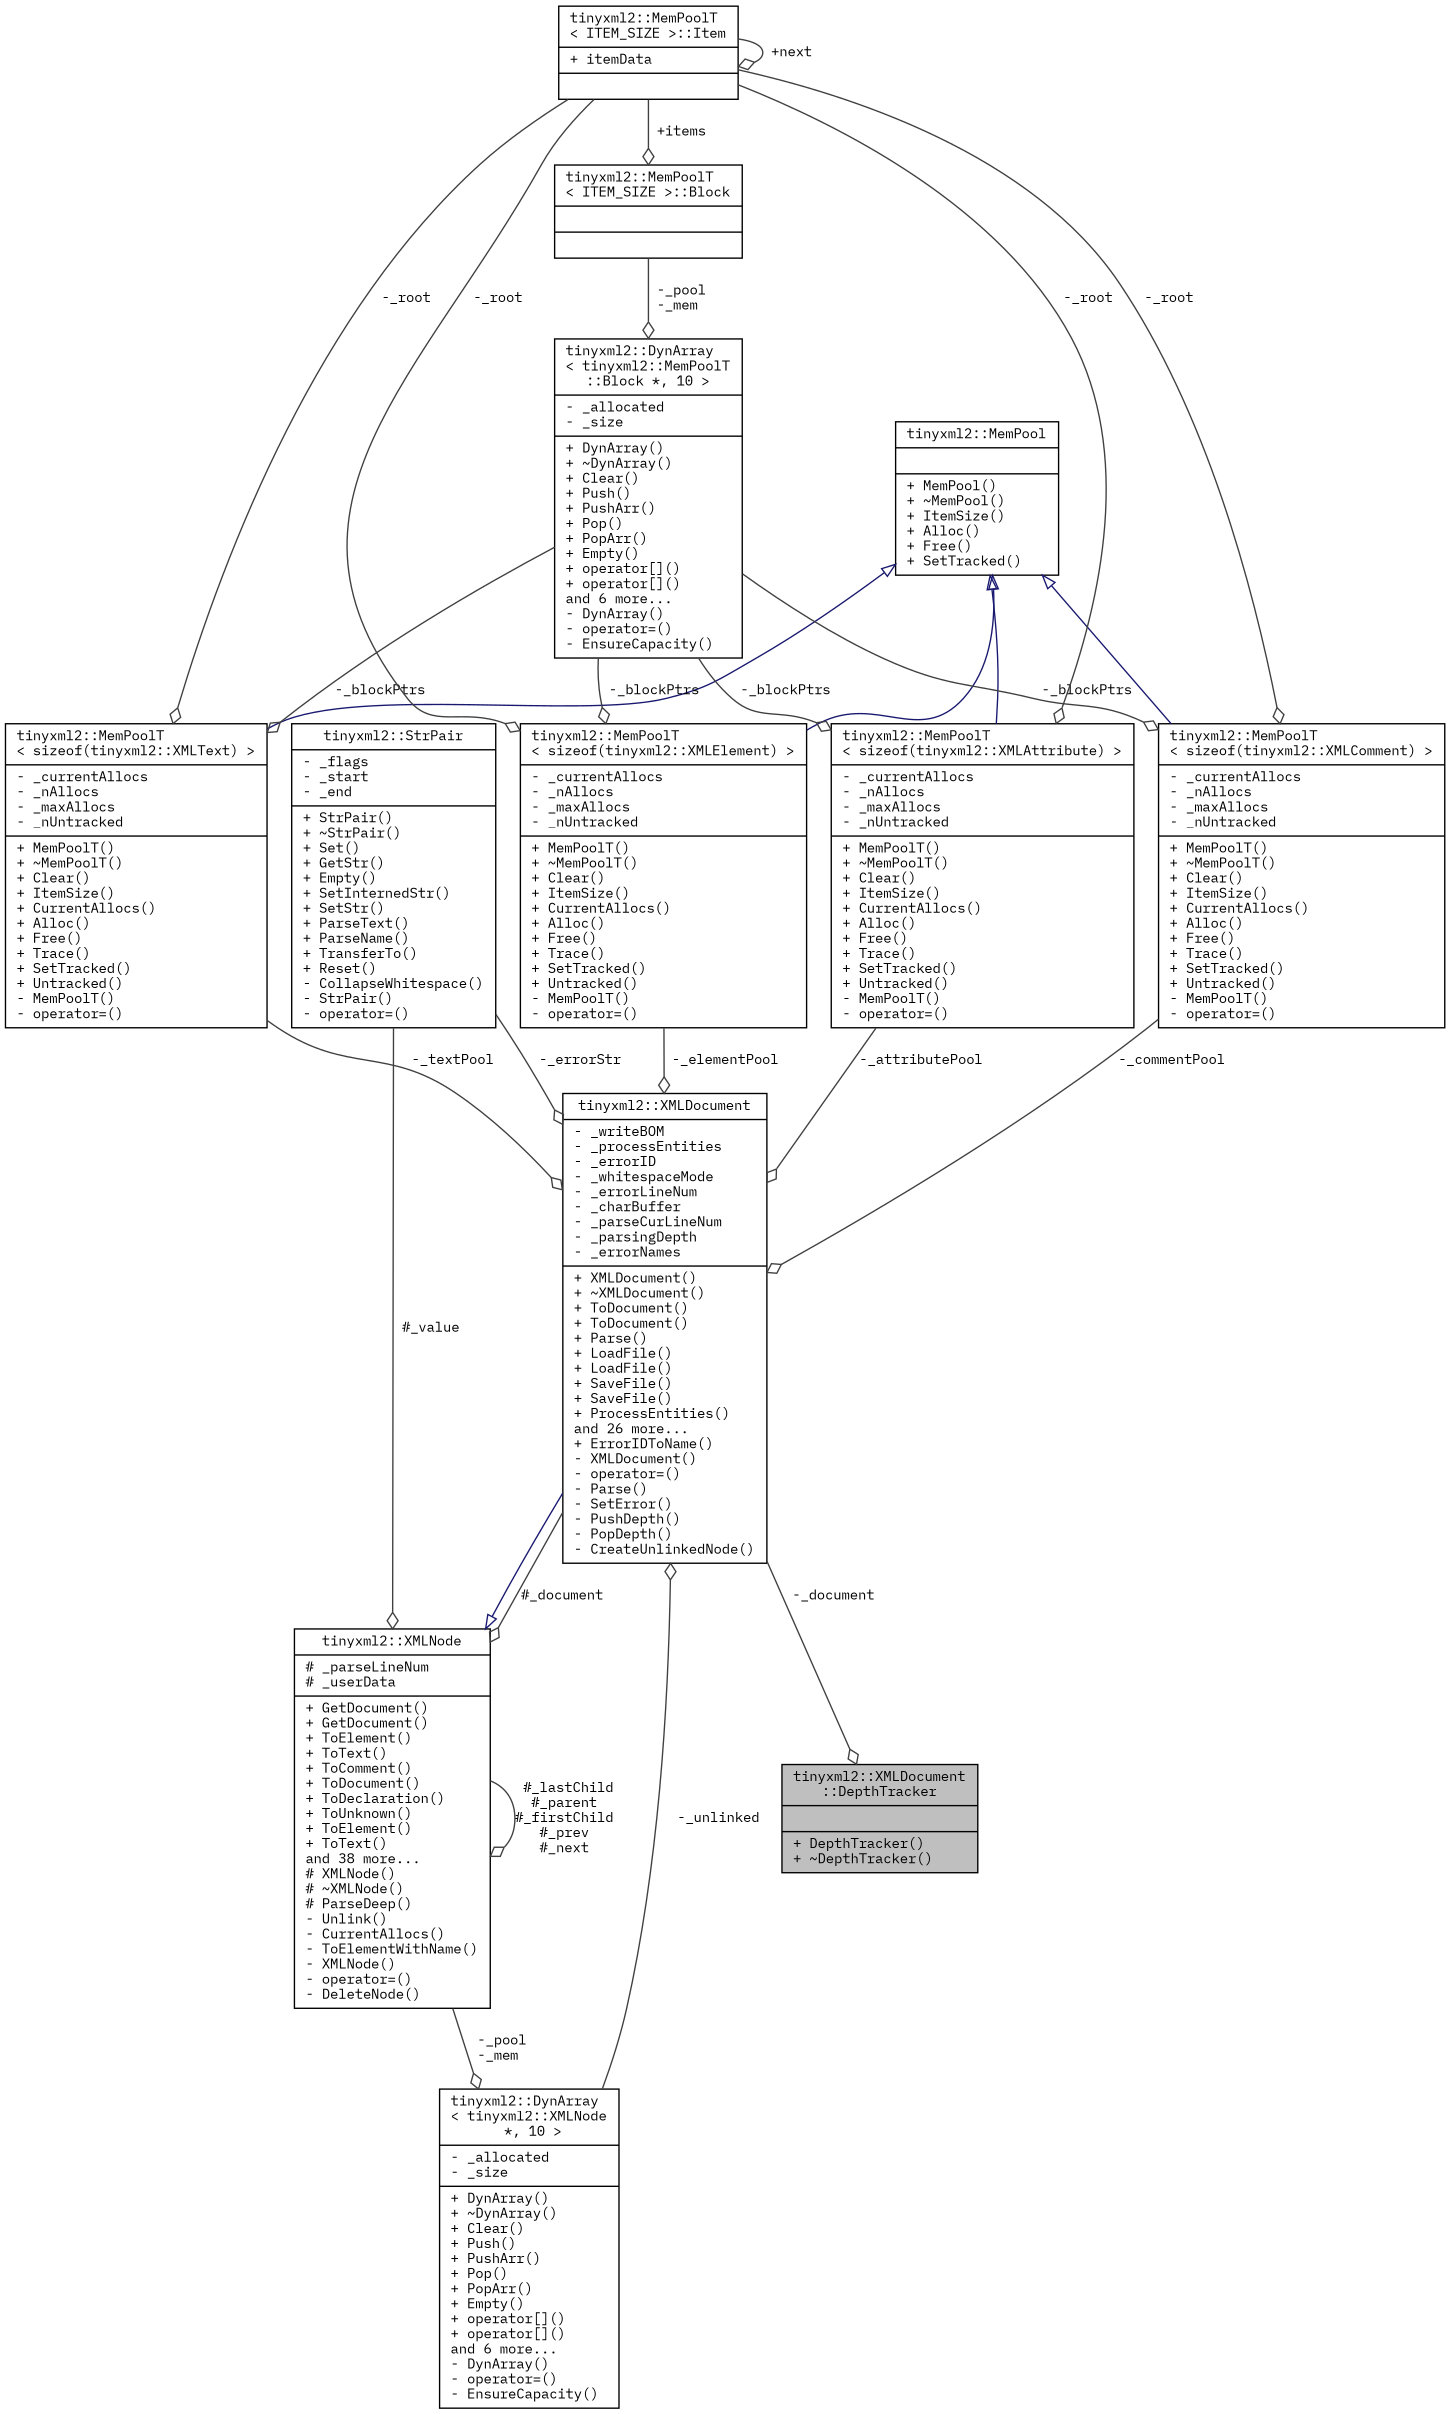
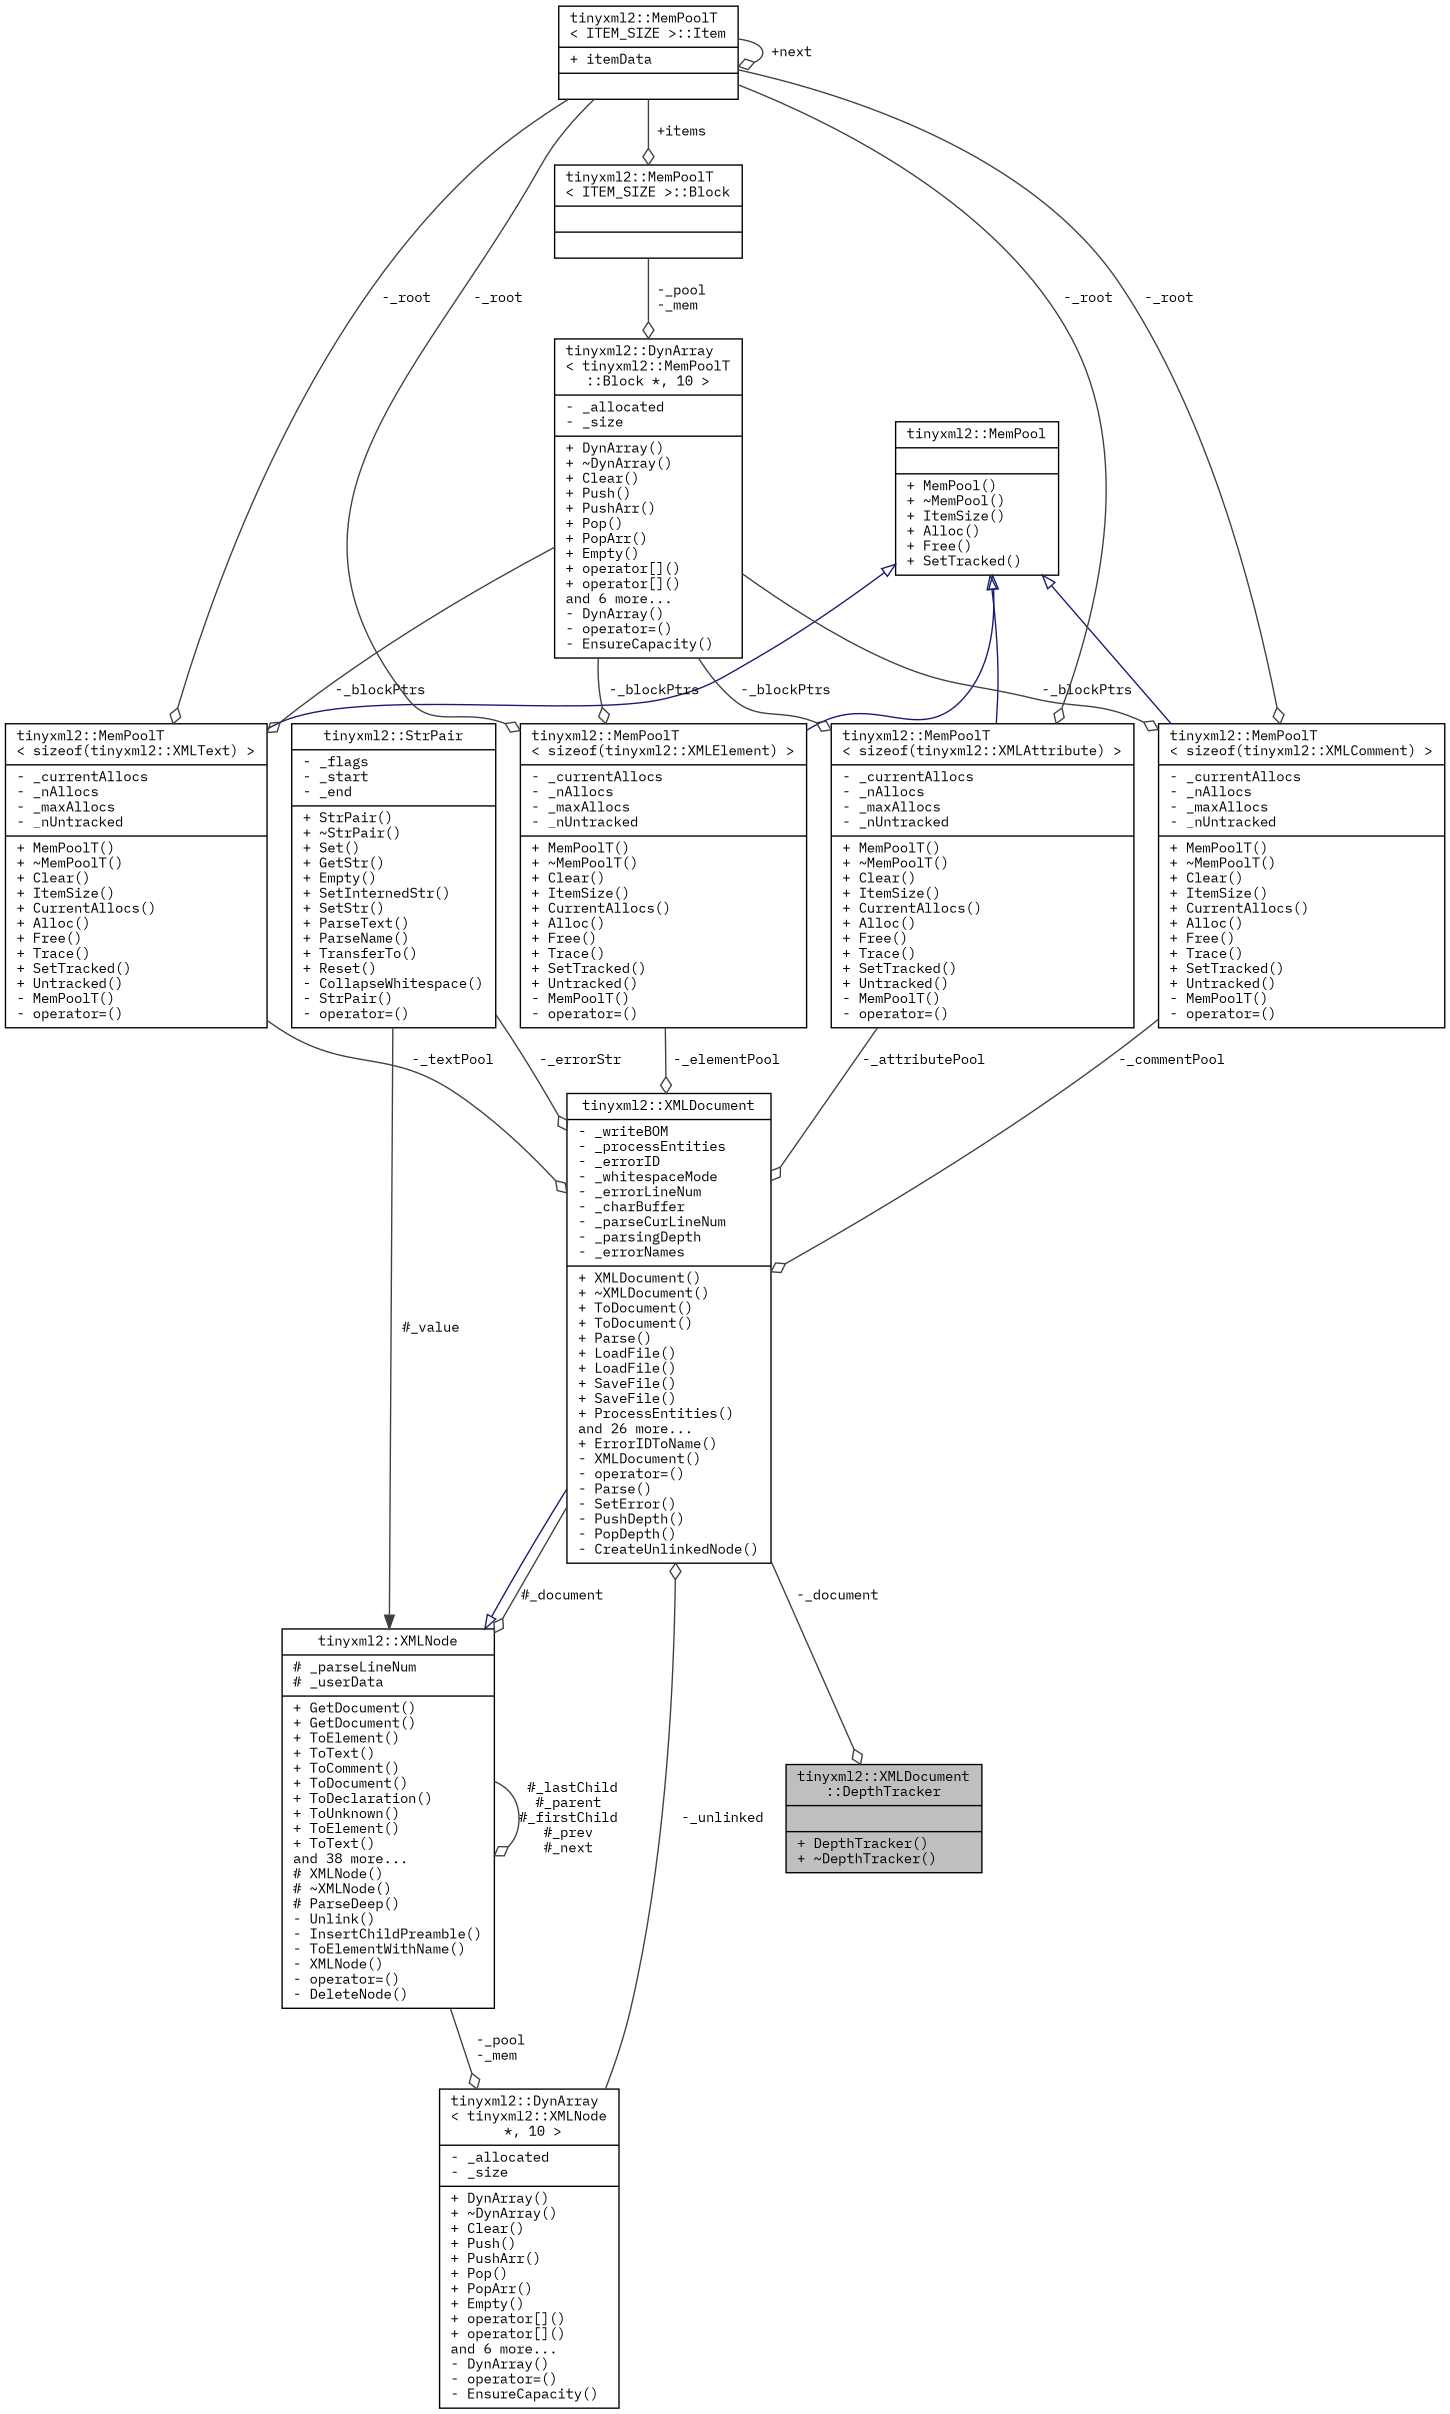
  digraph {
    fontname="IBM Plex Mono"
    node [color=black fillcolor=white fontname="IBM Plex Mono" fontsize=10 shape=record style=filled]
    edge [arrowhead=odiamond color=grey25 fontname="IBM Plex Mono" fontsize=10 labelfontname=Helvetica labelfontsize=10 style=solid]
    n1 [fillcolor=grey75 fontcolor=black height=0.2 label="{tinyxml2::XMLDocument\l::DepthTracker\n||+ DepthTracker()\l+ ~DepthTracker()\l}" width=0.4]
    n2 [height=0.2 label="{tinyxml2::XMLDocument\n|- _writeBOM\l- _processEntities\l- _errorID\l- _whitespaceMode\l- _errorLineNum\l- _charBuffer\l- _parseCurLineNum\l- _parsingDepth\l- _errorNames\l|+ XMLDocument()\l+ ~XMLDocument()\l+ ToDocument()\l+ ToDocument()\l+ Parse()\l+ LoadFile()\l+ LoadFile()\l+ SaveFile()\l+ SaveFile()\l+ ProcessEntities()\land 26 more...\l+ ErrorIDToName()\l- XMLDocument()\l- operator=()\l- Parse()\l- SetError()\l- PushDepth()\l- PopDepth()\l- CreateUnlinkedNode()\l}" width=0.4]
-   n3 [height=0.2 label="{tinyxml2::XMLNode\n|# _parseLineNum\l# _userData\l|+ GetDocument()\l+ GetDocument()\l+ ToElement()\l+ ToText()\l+ ToComment()\l+ ToDocument()\l+ ToDeclaration()\l+ ToUnknown()\l+ ToElement()\l+ ToText()\land 38 more...\l# XMLNode()\l# ~XMLNode()\l# ParseDeep()\l- Unlink()\l- CurrentAllocs()\l- ToElementWithName()\l- XMLNode()\l- operator=()\l- DeleteNode()\l}" width=0.4]
+   n3 [height=0.2 label="{tinyxml2::XMLNode\n|# _parseLineNum\l# _userData\l|+ GetDocument()\l+ GetDocument()\l+ ToElement()\l+ ToText()\l+ ToComment()\l+ ToDocument()\l+ ToDeclaration()\l+ ToUnknown()\l+ ToElement()\l+ ToText()\land 38 more...\l# XMLNode()\l# ~XMLNode()\l# ParseDeep()\l- Unlink()\l- InsertChildPreamble()\l- ToElementWithName()\l- XMLNode()\l- operator=()\l- DeleteNode()\l}" width=0.4]
    n4 [height=0.2 label="{tinyxml2::DynArray\l\< tinyxml2::XMLNode\l *, 10 \>\n|- _allocated\l- _size\l|+ DynArray()\l+ ~DynArray()\l+ Clear()\l+ Push()\l+ PushArr()\l+ Pop()\l+ PopArr()\l+ Empty()\l+ operator[]()\l+ operator[]()\land 6 more...\l- DynArray()\l- operator=()\l- EnsureCapacity()\l}" width=0.4]
    n5 [height=0.2 label="{tinyxml2::StrPair\n|- _flags\l- _start\l- _end\l|+ StrPair()\l+ ~StrPair()\l+ Set()\l+ GetStr()\l+ Empty()\l+ SetInternedStr()\l+ SetStr()\l+ ParseText()\l+ ParseName()\l+ TransferTo()\l+ Reset()\l- CollapseWhitespace()\l- StrPair()\l- operator=()\l}" width=0.4]
    n6 [height=0.2 label="{tinyxml2::MemPool\n||+ MemPool()\l+ ~MemPool()\l+ ItemSize()\l+ Alloc()\l+ Free()\l+ SetTracked()\l}" width=0.4]
    n7 [height=0.2 label="{tinyxml2::MemPoolT\l\< sizeof(tinyxml2::XMLText) \>\n|- _currentAllocs\l- _nAllocs\l- _maxAllocs\l- _nUntracked\l|+ MemPoolT()\l+ ~MemPoolT()\l+ Clear()\l+ ItemSize()\l+ CurrentAllocs()\l+ Alloc()\l+ Free()\l+ Trace()\l+ SetTracked()\l+ Untracked()\l- MemPoolT()\l- operator=()\l}" width=0.4]
    n8 [height=0.2 label="{tinyxml2::MemPoolT\l\< sizeof(tinyxml2::XMLComment) \>\n|- _currentAllocs\l- _nAllocs\l- _maxAllocs\l- _nUntracked\l|+ MemPoolT()\l+ ~MemPoolT()\l+ Clear()\l+ ItemSize()\l+ CurrentAllocs()\l+ Alloc()\l+ Free()\l+ Trace()\l+ SetTracked()\l+ Untracked()\l- MemPoolT()\l- operator=()\l}" width=0.4]
    n9 [height=0.2 label="{tinyxml2::MemPoolT\l\< sizeof(tinyxml2::XMLElement) \>\n|- _currentAllocs\l- _nAllocs\l- _maxAllocs\l- _nUntracked\l|+ MemPoolT()\l+ ~MemPoolT()\l+ Clear()\l+ ItemSize()\l+ CurrentAllocs()\l+ Alloc()\l+ Free()\l+ Trace()\l+ SetTracked()\l+ Untracked()\l- MemPoolT()\l- operator=()\l}" width=0.4]
    n10 [height=0.2 label="{tinyxml2::MemPoolT\l\< sizeof(tinyxml2::XMLAttribute) \>\n|- _currentAllocs\l- _nAllocs\l- _maxAllocs\l- _nUntracked\l|+ MemPoolT()\l+ ~MemPoolT()\l+ Clear()\l+ ItemSize()\l+ CurrentAllocs()\l+ Alloc()\l+ Free()\l+ Trace()\l+ SetTracked()\l+ Untracked()\l- MemPoolT()\l- operator=()\l}" width=0.4]
    n11 [height=0.2 label="{tinyxml2::DynArray\l\< tinyxml2::MemPoolT\l::Block *, 10 \>\n|- _allocated\l- _size\l|+ DynArray()\l+ ~DynArray()\l+ Clear()\l+ Push()\l+ PushArr()\l+ Pop()\l+ PopArr()\l+ Empty()\l+ operator[]()\l+ operator[]()\land 6 more...\l- DynArray()\l- operator=()\l- EnsureCapacity()\l}" width=0.4]
    n12 [height=0.2 label="{tinyxml2::MemPoolT\l\< ITEM_SIZE \>::Block\n||}" width=0.4]
    n13 [height=0.2 label="{tinyxml2::MemPoolT\l\< ITEM_SIZE \>::Item\n|+ itemData\l|}" width=0.4]
    n2 -> n1 [label=" -_document"]
    n2 -> n3 [label=" #_document"]
    n3 -> n2 [arrowtail=onormal color=midnightblue dir=back arrowhead=""]
    n3 -> n3 [label=" #_lastChild\n#_parent\n#_firstChild\n#_prev\n#_next"]
    n3 -> n4 [label=" -_pool\n-_mem"]
    n4 -> n2 [label=" -_unlinked"]
    n5 -> n2 [label=" -_errorStr"]
-   n5 -> n3 [label=" #_value"]
+   n5 -> n3 [arrowhead=normal label=" #_value"]
    n6 -> n7 [arrowtail=onormal color=midnightblue dir=back arrowhead=""]
    n6 -> n8 [arrowtail=onormal color=midnightblue dir=back arrowhead=""]
    n6 -> n9 [arrowtail=onormal color=midnightblue dir=back arrowhead=""]
    n6 -> n10 [arrowtail=onormal color=midnightblue dir=back arrowhead=""]
    n7 -> n2 [label=" -_textPool"]
    n8 -> n2 [label=" -_commentPool"]
    n9 -> n2 [label=" -_elementPool"]
    n10 -> n2 [label=" -_attributePool"]
    n11 -> n7 [label=" -_blockPtrs"]
    n11 -> n8 [label=" -_blockPtrs"]
    n11 -> n9 [label=" -_blockPtrs"]
    n11 -> n10 [label=" -_blockPtrs"]
    n12 -> n11 [label=" -_pool\n-_mem"]
    n13 -> n7 [label=" -_root"]
    n13 -> n8 [label=" -_root"]
    n13 -> n9 [label=" -_root"]
    n13 -> n10 [label=" -_root"]
    n13 -> n12 [label=" +items"]
    n13 -> n13 [label=" +next"]
  }
